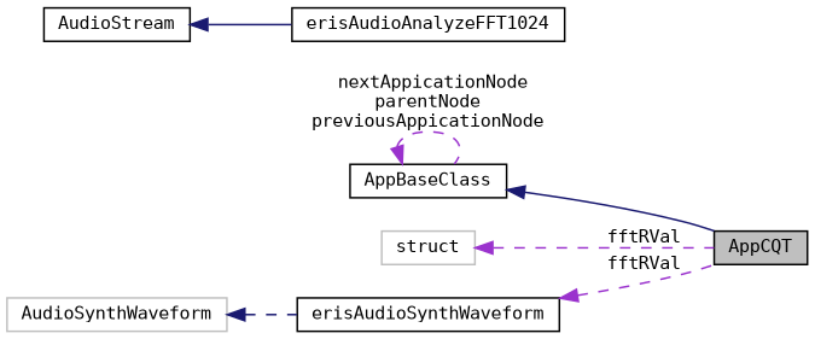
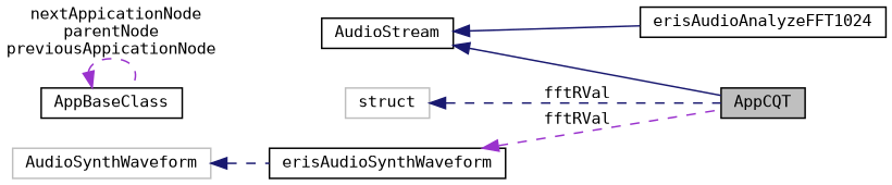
  digraph {
    fontname="DejaVu Sans Mono"
    rankdir=LR
    node [color=black fillcolor=white fontname="DejaVu Sans Mono" fontsize=10 shape=record style=filled]
    edge [color=midnightblue dir=back fontname="DejaVu Sans Mono" fontsize=10 labelfontname=Helvetica labelfontsize=10 style=dashed]
    n1 [fillcolor=grey75 fontcolor=black height=0.2 label=AppCQT width=0.4]
    n2 [height=0.2 label=AppBaseClass width=0.4]
    n3 [height=0.2 label=erisAudioAnalyzeFFT1024 width=0.4]
    n4 [height=0.2 label=AudioStream width=0.4]
    n5 [color=grey75 height=0.2 label=struct width=0.4]
    n6 [height=0.2 label=erisAudioSynthWaveform width=0.4]
    n7 [color=grey75 height=0.2 label=AudioSynthWaveform width=0.4]
-   n2 -> n1 [style=solid]
+   n4 -> n1 [style=solid]
    n2 -> n2 [color=darkorchid3 label=" nextAppicationNode\nparentNode\npreviousAppicationNode"]
    n4 -> n3 [style=solid]
-   n5 -> n1 [color=darkorchid3 label=" fftRVal"]
+   n5 -> n1 [label=" fftRVal"]
    n6 -> n1 [color=darkorchid3 label=" fftRVal"]
    n7 -> n6
  }
